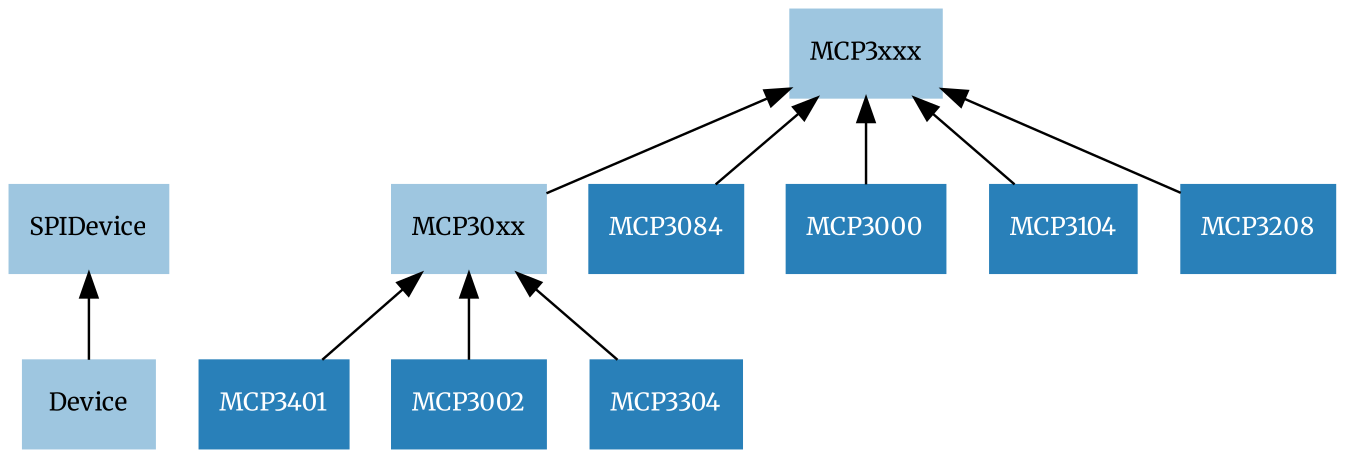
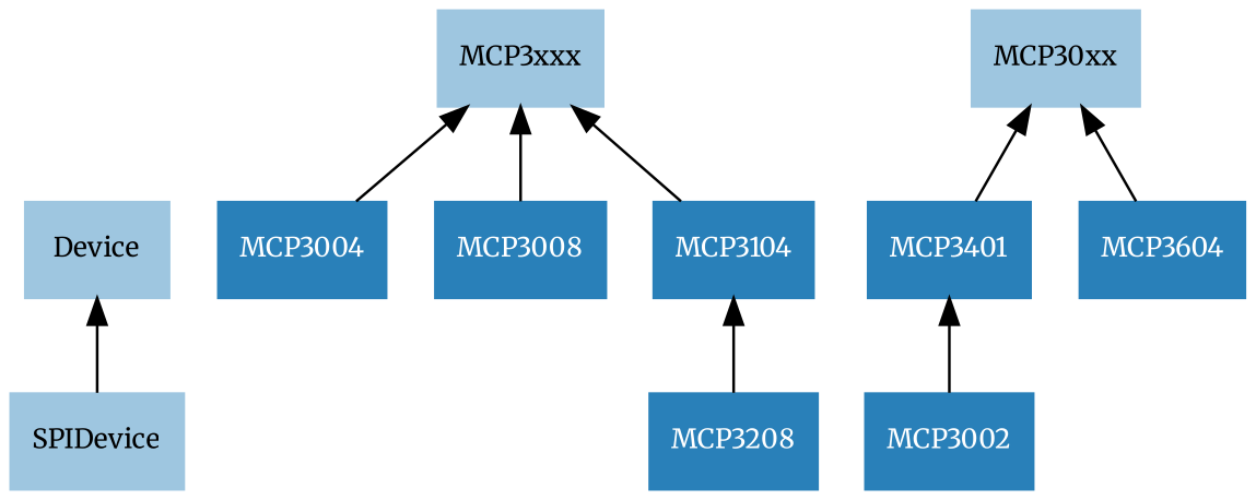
  digraph {
    fontname=Merriweather
    rankdir=BT
    node [color="#2980b9" fontcolor="#ffffff" fontname=Merriweather fontsize=10 shape=rect style=filled]
    edge [fontname=Merriweather]
    Device [color="#9ec6e0" fontcolor="#000000"]
    SPIDevice [color="#9ec6e0" fontcolor="#000000"]
    MCP3xxx [color="#9ec6e0" fontcolor="#000000"]
    n4 [color="#9ec6e0" fontcolor="#000000" label=MCP30xx]
-   MCP3004 [label=MCP3084]
-   MCP3008 [label=MCP3000]
+   MCP3004
+   MCP3008
    n7 [label=MCP3104]
    MCP3208
    n9 [label=MCP3401]
    n10 [label=MCP3002]
-   MCP3304
-   Device -> SPIDevice
-   n4 -> MCP3xxx
+   MCP3304 [label=MCP3604]
+   SPIDevice -> Device
    MCP3004 -> MCP3xxx
    MCP3008 -> MCP3xxx
    n7 -> MCP3xxx
-   MCP3208 -> MCP3xxx
+   MCP3208 -> n7
    n9 -> n4
-   n10 -> n4
+   n10 -> n9
    MCP3304 -> n4
  }
